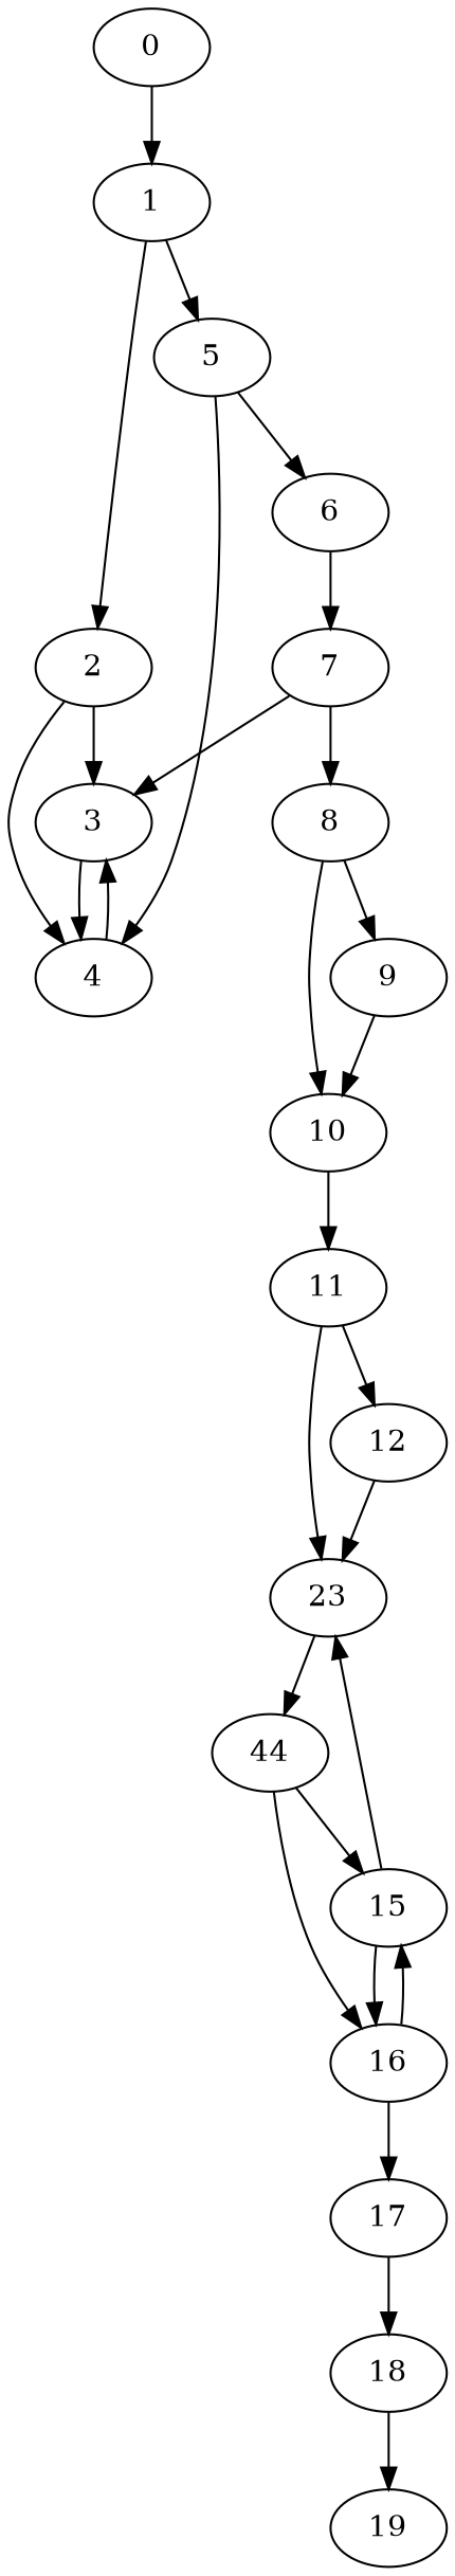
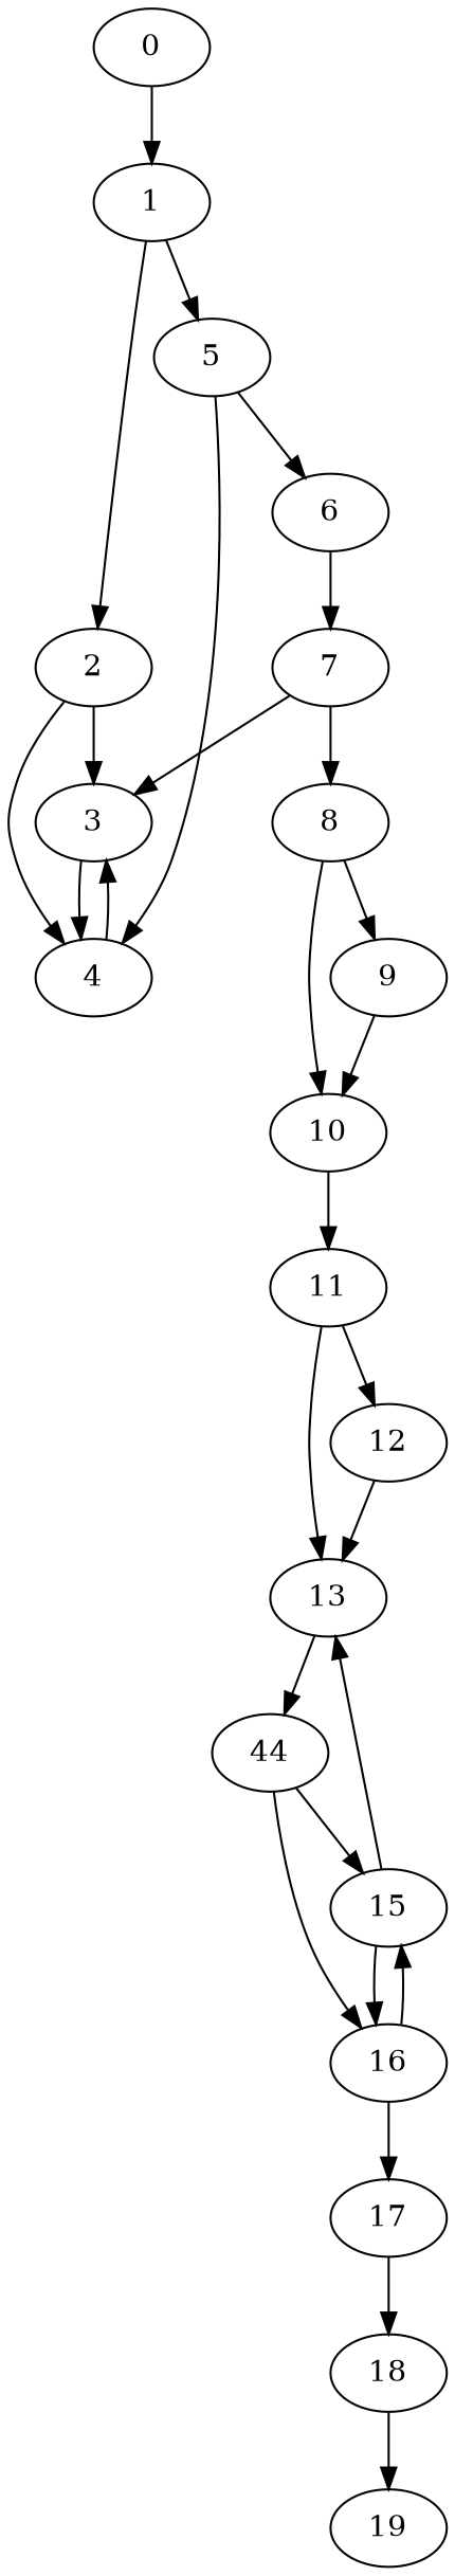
  digraph {
    0
    1
    2
    5
    3
    4
    6
    7
    8
    9
    10
    11
    12
-   13 [label=23]
+   13
    n15 [label=44]
    15
    16
    17
    18
    19
    0 -> 1
    1 -> 2
    1 -> 5
    2 -> 3
    2 -> 4
    5 -> 4
    5 -> 6
    3 -> 4
    4 -> 3
    6 -> 7
    7 -> 3
    7 -> 8
    8 -> 9
    8 -> 10
    9 -> 10
    10 -> 11
    11 -> 12
    11 -> 13
    12 -> 13
    13 -> n15
    n15 -> 15
    n15 -> 16
    15 -> 13
    15 -> 16
    16 -> 15
    16 -> 17
    17 -> 18
    18 -> 19
  }
